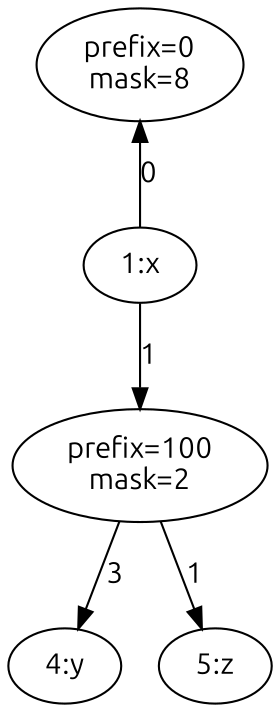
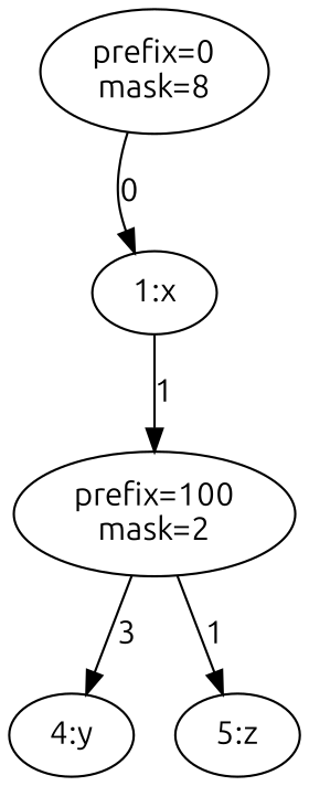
  digraph {
    fontname=Ubuntu
    node [fontname=Ubuntu shape=ellipse]
    edge [fontname=Ubuntu]
    n1 [label="prefix=0\nmask=8"]
    n2 [label="1:x"]
    n3 [label="prefix=100\nmask=2"]
    n4 [label="4:y"]
    n5 [label="5:z"]
-   n2 -> n1 [label=0]
+   n1 -> n2 [label=0]
    n2 -> n3 [label=1]
    n3 -> n4 [label=3]
    n3 -> n5 [label=1]
  }
